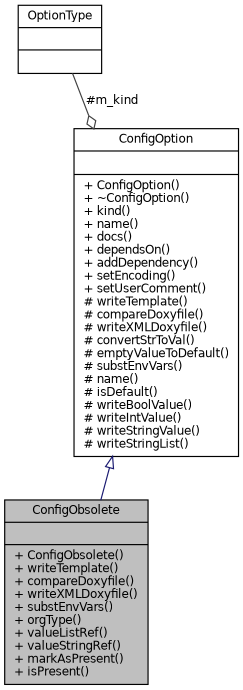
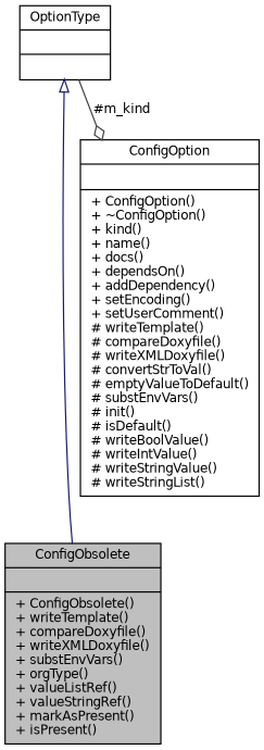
  digraph {
    node [color=black fillcolor=white fontname=Helvetica fontsize=10 shape=record style=filled]
    edge [fontname=Helvetica fontsize=10 labelfontname=Helvetica labelfontsize=10 style=solid]
    n1 [fillcolor=grey75 fontcolor=black height=0.2 label="{ConfigObsolete\n||+ ConfigObsolete()\l+ writeTemplate()\l+ compareDoxyfile()\l+ writeXMLDoxyfile()\l+ substEnvVars()\l+ orgType()\l+ valueListRef()\l+ valueStringRef()\l+ markAsPresent()\l+ isPresent()\l}" width=0.4]
-   n2 [height=0.2 label="{ConfigOption\n||+ ConfigOption()\l+ ~ConfigOption()\l+ kind()\l+ name()\l+ docs()\l+ dependsOn()\l+ addDependency()\l+ setEncoding()\l+ setUserComment()\l# writeTemplate()\l# compareDoxyfile()\l# writeXMLDoxyfile()\l# convertStrToVal()\l# emptyValueToDefault()\l# substEnvVars()\l# name()\l# isDefault()\l# writeBoolValue()\l# writeIntValue()\l# writeStringValue()\l# writeStringList()\l}" width=0.4]
+   n2 [height=0.2 label="{ConfigOption\n||+ ConfigOption()\l+ ~ConfigOption()\l+ kind()\l+ name()\l+ docs()\l+ dependsOn()\l+ addDependency()\l+ setEncoding()\l+ setUserComment()\l# writeTemplate()\l# compareDoxyfile()\l# writeXMLDoxyfile()\l# convertStrToVal()\l# emptyValueToDefault()\l# substEnvVars()\l# init()\l# isDefault()\l# writeBoolValue()\l# writeIntValue()\l# writeStringValue()\l# writeStringList()\l}" width=0.4]
    n3 [height=0.2 label="{OptionType\n||}" width=0.4]
-   n2 -> n1 [arrowtail=onormal color=midnightblue dir=back]
+   n3 -> n1 [arrowtail=onormal color=midnightblue dir=back]
    n3 -> n2 [arrowhead=odiamond color=grey25 label=" #m_kind"]
  }
